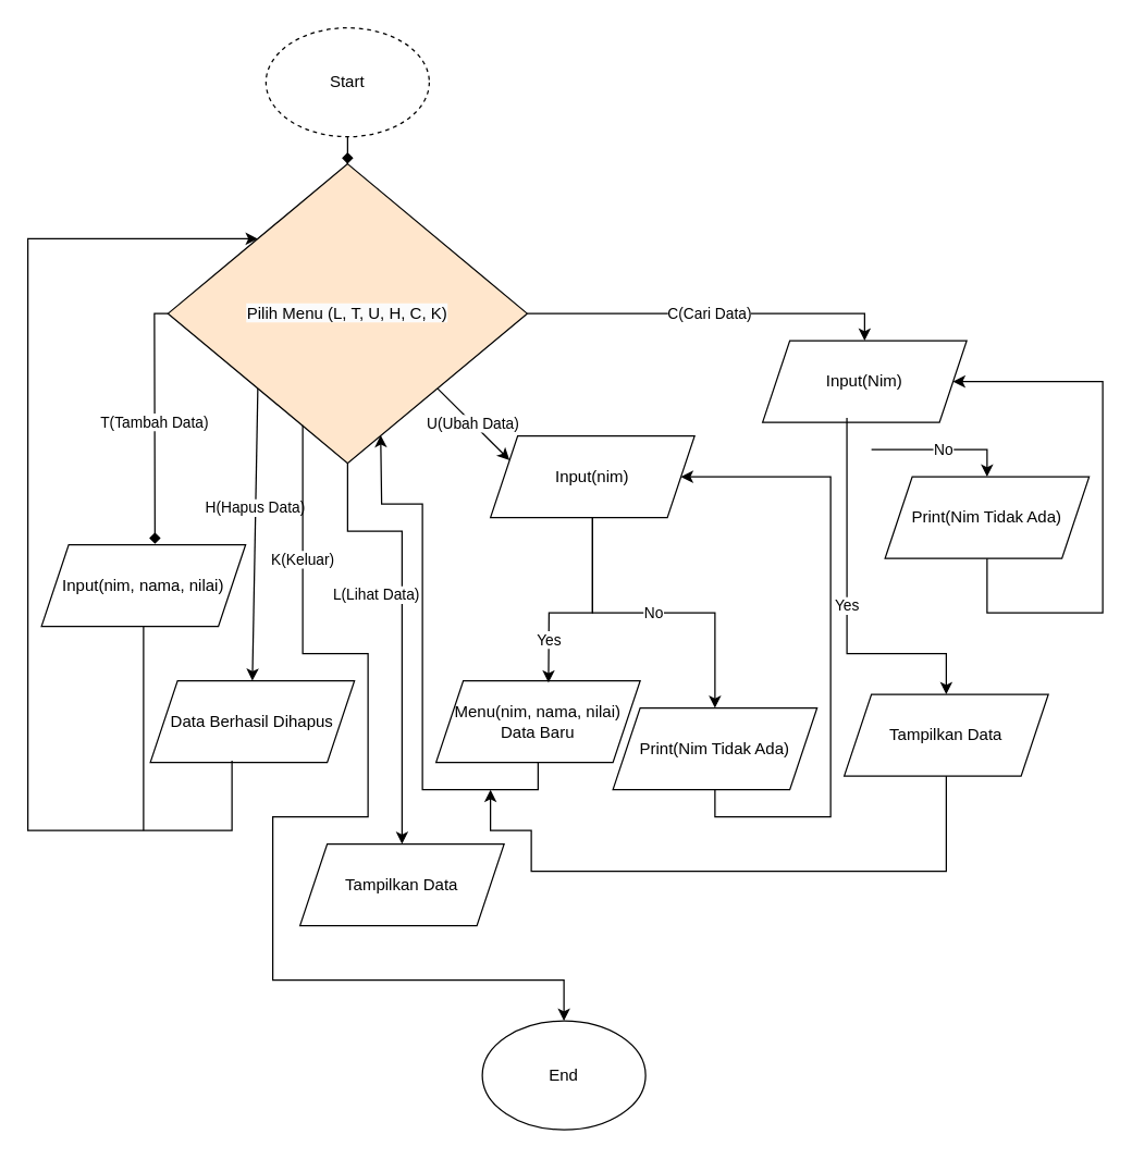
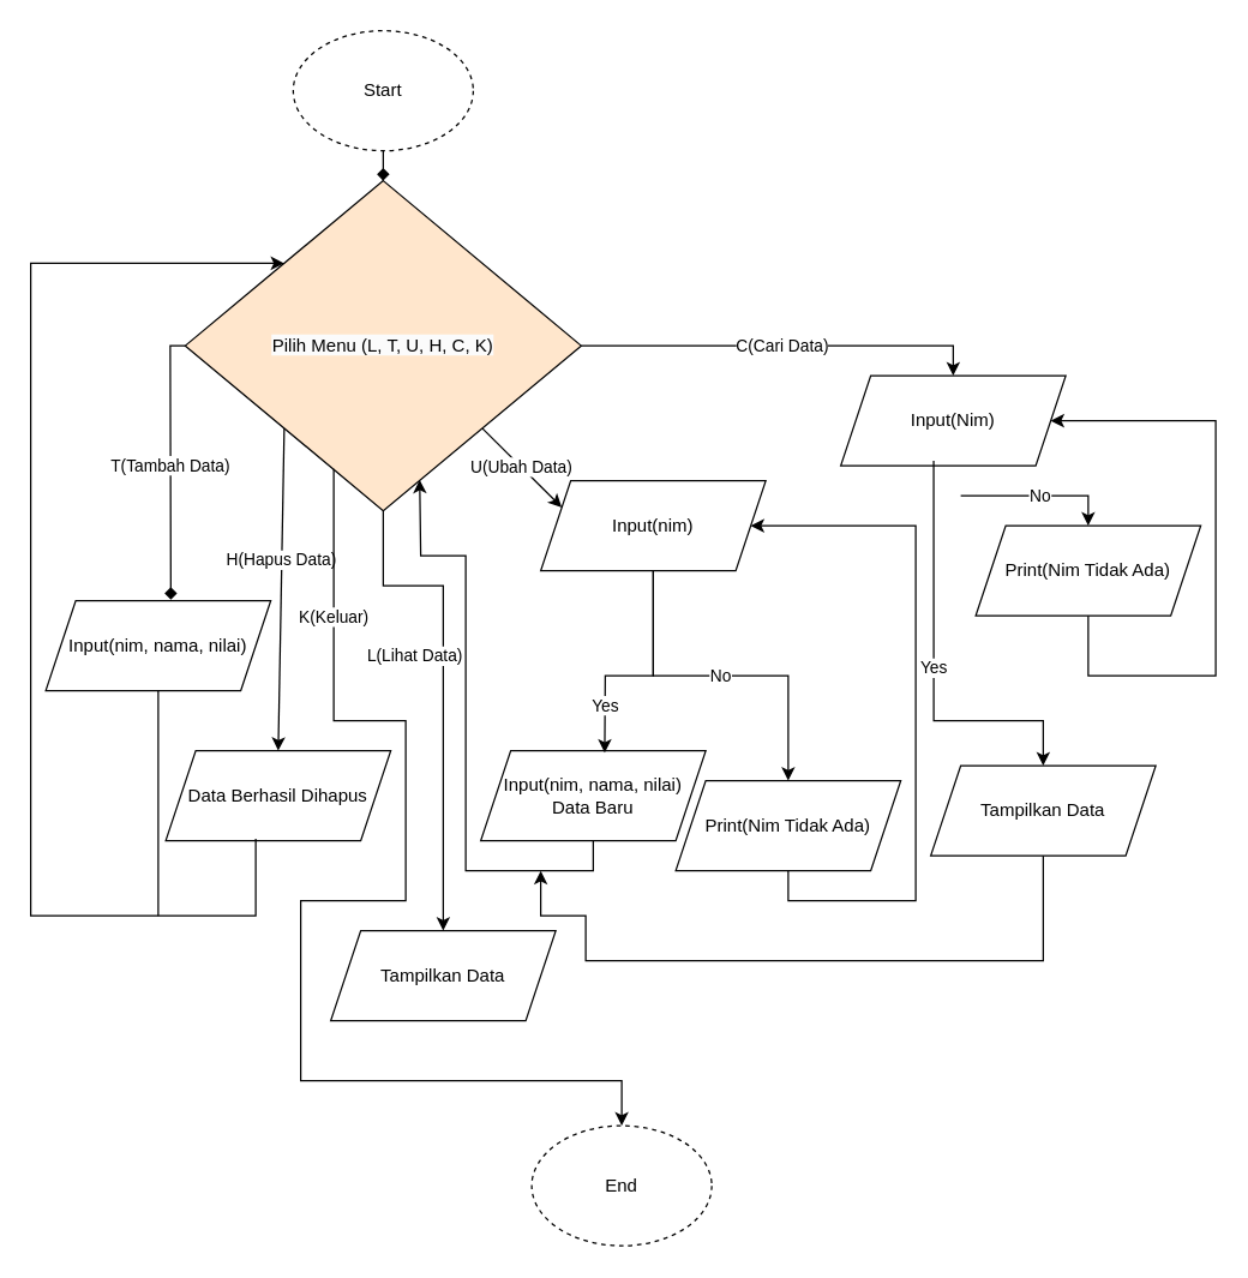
  <mxCell id="0" />
  <mxCell id="1" parent="0" />
  <mxCell id="2" value="" style="edgeStyle=orthogonalEdgeStyle;rounded=0;orthogonalLoop=1;jettySize=auto;html=1;endArrow=diamond;" edge="1" parent="1" source="3" target="4"><mxGeometry relative="1" as="geometry" /></mxCell>
  <mxCell id="3" value="Start" style="ellipse;whiteSpace=wrap;html=1;dashed=1;" vertex="1" parent="1"><mxGeometry x="195" y="20" width="120" height="80" as="geometry" /></mxCell>
  <mxCell id="4" value="&lt;br&gt;&lt;span style=&quot;color: rgb(0, 0, 0); font-family: Helvetica; font-size: 12px; font-style: normal; font-variant-ligatures: normal; font-variant-caps: normal; font-weight: 400; letter-spacing: normal; orphans: 2; text-align: center; text-indent: 0px; text-transform: none; widows: 2; word-spacing: 0px; -webkit-text-stroke-width: 0px; white-space: normal; background-color: rgb(251, 251, 251); text-decoration-thickness: initial; text-decoration-style: initial; text-decoration-color: initial; display: inline !important; float: none;&quot;&gt;Pilih Menu (L, T, U, H, C, K)&lt;/span&gt;&lt;div&gt;&lt;br&gt;&lt;/div&gt;" style="rhombus;whiteSpace=wrap;html=1;fillColor=#ffe6cc;" vertex="1" parent="1"><mxGeometry x="123" y="120" width="264" height="220" as="geometry" /></mxCell>
  <mxCell id="5" style="edgeStyle=orthogonalEdgeStyle;rounded=0;orthogonalLoop=1;jettySize=auto;html=1;exitX=0.5;exitY=1;exitDx=0;exitDy=0;" edge="1" parent="1"><mxGeometry relative="1" as="geometry"><mxPoint x="342" y="570" as="sourcePoint" /><mxPoint x="342" y="570" as="targetPoint" /></mxGeometry></mxCell>
  <mxCell id="6" style="edgeStyle=orthogonalEdgeStyle;rounded=0;orthogonalLoop=1;jettySize=auto;html=1;exitX=0.5;exitY=1;exitDx=0;exitDy=0;" edge="1" parent="1"><mxGeometry relative="1" as="geometry"><mxPoint x="486" y="570" as="sourcePoint" /><mxPoint x="486" y="570" as="targetPoint" /></mxGeometry></mxCell>
  <mxCell id="7" value="Input(nim, nama, nilai)" style="shape=parallelogram;perimeter=parallelogramPerimeter;whiteSpace=wrap;html=1;fixedSize=1;" vertex="1" parent="1"><mxGeometry x="30" y="400" width="150" height="60" as="geometry" /></mxCell>
  <mxCell id="8" value="T(Tambah Data)" style="endArrow=diamond;html=1;rounded=0;exitX=0;exitY=0.5;exitDx=0;exitDy=0;entryX=0.556;entryY=-0.011;entryDx=0;entryDy=0;entryPerimeter=0;" edge="1" parent="1" source="4" target="7"><mxGeometry width="50" height="50" relative="1" as="geometry"><mxPoint x="410" y="340" as="sourcePoint" /><mxPoint x="164" y="402" as="targetPoint" /><Array as="points"><mxPoint x="113" y="230" /></Array></mxGeometry></mxCell>
  <mxCell id="9" value="Tampilkan Data" style="shape=parallelogram;perimeter=parallelogramPerimeter;whiteSpace=wrap;html=1;fixedSize=1;" vertex="1" parent="1"><mxGeometry x="220" y="620" width="150" height="60" as="geometry" /></mxCell>
  <mxCell id="10" value="L(Lihat Data)" style="endArrow=classic;html=1;rounded=0;entryX=0.5;entryY=0;entryDx=0;entryDy=0;exitX=0.5;exitY=1;exitDx=0;exitDy=0;" edge="1" parent="1" source="4" target="9"><mxGeometry x="-0.141" y="-19" width="50" height="50" relative="1" as="geometry"><mxPoint x="410" y="540" as="sourcePoint" /><mxPoint x="460" y="490" as="targetPoint" /><Array as="points"><mxPoint x="255" y="390" /><mxPoint x="295" y="390" /></Array><mxPoint as="offset" /></mxGeometry></mxCell>
  <mxCell id="11" value="No" style="edgeStyle=orthogonalEdgeStyle;rounded=0;orthogonalLoop=1;jettySize=auto;html=1;" edge="1" parent="1" source="12" target="14"><mxGeometry relative="1" as="geometry" /></mxCell>
  <mxCell id="12" value="Input(nim)" style="shape=parallelogram;perimeter=parallelogramPerimeter;whiteSpace=wrap;html=1;fixedSize=1;" vertex="1" parent="1"><mxGeometry x="360" y="320" width="150" height="60" as="geometry" /></mxCell>
  <mxCell id="13" value="U(Ubah Data)" style="endArrow=classic;html=1;rounded=0;entryX=0;entryY=0.25;entryDx=0;entryDy=0;exitX=1;exitY=1;exitDx=0;exitDy=0;" edge="1" parent="1" source="4" target="12"><mxGeometry width="50" height="50" relative="1" as="geometry"><mxPoint x="410" y="340" as="sourcePoint" /><mxPoint x="460" y="290" as="targetPoint" /><Array as="points" /></mxGeometry></mxCell>
  <mxCell id="14" value="Print(Nim Tidak Ada)" style="shape=parallelogram;perimeter=parallelogramPerimeter;whiteSpace=wrap;html=1;fixedSize=1;" vertex="1" parent="1"><mxGeometry x="450" y="520" width="150" height="60" as="geometry" /></mxCell>
- <mxCell id="15" value="Menu(nim, nama, nilai)&lt;div&gt;Data Baru&lt;/div&gt;" style="shape=parallelogram;perimeter=parallelogramPerimeter;whiteSpace=wrap;html=1;fixedSize=1;" vertex="1" parent="1"><mxGeometry x="320" y="500" width="150" height="60" as="geometry" /></mxCell>
+ <mxCell id="15" value="Input(nim, nama, nilai)&lt;div&gt;Data Baru&lt;/div&gt;" style="shape=parallelogram;perimeter=parallelogramPerimeter;whiteSpace=wrap;html=1;fixedSize=1;" vertex="1" parent="1"><mxGeometry x="320" y="500" width="150" height="60" as="geometry" /></mxCell>
  <mxCell id="16" value="Yes" style="endArrow=classic;html=1;rounded=0;entryX=0.551;entryY=0.022;entryDx=0;entryDy=0;exitX=0.5;exitY=1;exitDx=0;exitDy=0;entryPerimeter=0;" edge="1" parent="1" source="12" target="15"><mxGeometry x="0.592" width="50" height="50" relative="1" as="geometry"><mxPoint x="410" y="440" as="sourcePoint" /><mxPoint x="460" y="390" as="targetPoint" /><Array as="points"><mxPoint x="435" y="450" /><mxPoint x="403" y="450" /></Array><mxPoint as="offset" /></mxGeometry></mxCell>
  <mxCell id="17" value="Data Berhasil Dihapus" style="shape=parallelogram;perimeter=parallelogramPerimeter;whiteSpace=wrap;html=1;fixedSize=1;" vertex="1" parent="1"><mxGeometry x="110" y="500" width="150" height="60" as="geometry" /></mxCell>
  <mxCell id="18" value="H(Hapus Data)" style="endArrow=classic;html=1;rounded=0;entryX=0.5;entryY=0;entryDx=0;entryDy=0;exitX=0;exitY=1;exitDx=0;exitDy=0;" edge="1" parent="1" source="4" target="17"><mxGeometry x="-0.181" width="50" height="50" relative="1" as="geometry"><mxPoint x="410" y="540" as="sourcePoint" /><mxPoint x="460" y="490" as="targetPoint" /><Array as="points" /><mxPoint as="offset" /></mxGeometry></mxCell>
  <mxCell id="19" value="" style="endArrow=classic;html=1;rounded=0;entryX=0;entryY=0;entryDx=0;entryDy=0;exitX=0.4;exitY=0.978;exitDx=0;exitDy=0;exitPerimeter=0;" edge="1" parent="1" source="17" target="4"><mxGeometry width="50" height="50" relative="1" as="geometry"><mxPoint x="170" y="570" as="sourcePoint" /><mxPoint x="460" y="490" as="targetPoint" /><Array as="points"><mxPoint x="170" y="610" /><mxPoint x="20" y="610" /><mxPoint x="20" y="175" /></Array></mxGeometry></mxCell>
  <mxCell id="20" value="Input(Nim)" style="shape=parallelogram;perimeter=parallelogramPerimeter;whiteSpace=wrap;html=1;fixedSize=1;" vertex="1" parent="1"><mxGeometry x="560" y="250" width="150" height="60" as="geometry" /></mxCell>
  <mxCell id="21" value="C(Cari Data)" style="endArrow=classic;html=1;rounded=0;entryX=0.5;entryY=0;entryDx=0;entryDy=0;exitX=1;exitY=0.5;exitDx=0;exitDy=0;" edge="1" parent="1" source="4" target="20"><mxGeometry width="50" height="50" relative="1" as="geometry"><mxPoint x="410" y="440" as="sourcePoint" /><mxPoint x="460" y="390" as="targetPoint" /><Array as="points"><mxPoint x="635" y="230" /></Array></mxGeometry></mxCell>
  <mxCell id="22" value="" style="endArrow=classic;html=1;rounded=0;exitX=0.5;exitY=1;exitDx=0;exitDy=0;entryX=1;entryY=0.5;entryDx=0;entryDy=0;" edge="1" parent="1" source="14" target="12"><mxGeometry width="50" height="50" relative="1" as="geometry"><mxPoint x="410" y="440" as="sourcePoint" /><mxPoint x="460" y="390" as="targetPoint" /><Array as="points"><mxPoint x="525" y="600" /><mxPoint x="610" y="600" /><mxPoint x="610" y="350" /></Array></mxGeometry></mxCell>
  <mxCell id="23" value="Print(Nim Tidak Ada)" style="shape=parallelogram;perimeter=parallelogramPerimeter;whiteSpace=wrap;html=1;fixedSize=1;" vertex="1" parent="1"><mxGeometry x="650" y="350" width="150" height="60" as="geometry" /></mxCell>
  <mxCell id="24" value="" style="endArrow=none;html=1;rounded=0;entryX=0.5;entryY=1;entryDx=0;entryDy=0;" edge="1" parent="1" target="7"><mxGeometry width="50" height="50" relative="1" as="geometry"><mxPoint x="105" y="610" as="sourcePoint" /><mxPoint x="370" y="390" as="targetPoint" /></mxGeometry></mxCell>
  <mxCell id="25" value="" style="endArrow=classic;html=1;rounded=0;exitX=0.5;exitY=1;exitDx=0;exitDy=0;entryX=0.592;entryY=0.906;entryDx=0;entryDy=0;entryPerimeter=0;" edge="1" parent="1" source="15" target="4"><mxGeometry width="50" height="50" relative="1" as="geometry"><mxPoint x="320" y="540" as="sourcePoint" /><mxPoint x="370" y="490" as="targetPoint" /><Array as="points"><mxPoint x="395" y="580" /><mxPoint x="310" y="580" /><mxPoint x="310" y="370" /><mxPoint x="280" y="370" /></Array></mxGeometry></mxCell>
  <mxCell id="26" style="edgeStyle=orthogonalEdgeStyle;rounded=0;orthogonalLoop=1;jettySize=auto;html=1;exitX=0.5;exitY=1;exitDx=0;exitDy=0;" edge="1" parent="1" source="9" target="9"><mxGeometry relative="1" as="geometry" /></mxCell>
  <mxCell id="27" value="Tampilkan Data" style="shape=parallelogram;perimeter=parallelogramPerimeter;whiteSpace=wrap;html=1;fixedSize=1;" vertex="1" parent="1"><mxGeometry x="620" y="510" width="150" height="60" as="geometry" /></mxCell>
  <mxCell id="28" value="Yes" style="endArrow=classic;html=1;rounded=0;entryX=0.5;entryY=0;entryDx=0;entryDy=0;exitX=0.413;exitY=0.944;exitDx=0;exitDy=0;exitPerimeter=0;" edge="1" parent="1" source="20" target="27"><mxGeometry width="50" height="50" relative="1" as="geometry"><mxPoint x="630" y="313" as="sourcePoint" /><mxPoint x="370" y="390" as="targetPoint" /><Array as="points"><mxPoint x="622" y="480" /><mxPoint x="695" y="480" /></Array></mxGeometry></mxCell>
  <mxCell id="29" value="" style="endArrow=classic;html=1;rounded=0;entryX=1;entryY=0.5;entryDx=0;entryDy=0;exitX=0.5;exitY=1;exitDx=0;exitDy=0;" edge="1" parent="1" source="23" target="20"><mxGeometry width="50" height="50" relative="1" as="geometry"><mxPoint x="320" y="440" as="sourcePoint" /><mxPoint x="370" y="390" as="targetPoint" /><Array as="points"><mxPoint x="725" y="450" /><mxPoint x="810" y="450" /><mxPoint x="810" y="280" /></Array></mxGeometry></mxCell>
  <mxCell id="30" value="No" style="endArrow=classic;html=1;rounded=0;entryX=0.5;entryY=0;entryDx=0;entryDy=0;" edge="1" parent="1" target="23"><mxGeometry width="50" height="50" relative="1" as="geometry"><mxPoint x="640" y="330" as="sourcePoint" /><mxPoint x="390" y="390" as="targetPoint" /><Array as="points"><mxPoint x="725" y="330" /></Array></mxGeometry></mxCell>
  <mxCell id="31" value="" style="endArrow=classic;html=1;rounded=0;exitX=0.5;exitY=1;exitDx=0;exitDy=0;" edge="1" parent="1" source="27"><mxGeometry width="50" height="50" relative="1" as="geometry"><mxPoint x="390" y="710" as="sourcePoint" /><mxPoint x="360" y="580" as="targetPoint" /><Array as="points"><mxPoint x="695" y="640" /><mxPoint x="390" y="640" /><mxPoint x="390" y="610" /><mxPoint x="360" y="610" /></Array></mxGeometry></mxCell>
  <mxCell id="32" value="K(Keluar)" style="endArrow=classic;html=1;rounded=0;entryX=0.5;entryY=0;entryDx=0;entryDy=0;exitX=0.375;exitY=0.873;exitDx=0;exitDy=0;exitPerimeter=0;" edge="1" parent="1" source="4" target="33"><mxGeometry x="-0.746" width="50" height="50" relative="1" as="geometry"><mxPoint x="350" y="400" as="sourcePoint" /><mxPoint x="405" y="750" as="targetPoint" /><Array as="points"><mxPoint x="222" y="480" /><mxPoint x="270" y="480" /><mxPoint x="270" y="600" /><mxPoint x="200" y="600" /><mxPoint x="200" y="720" /><mxPoint x="414" y="720" /></Array><mxPoint y="1" as="offset" /></mxGeometry></mxCell>
- <mxCell id="33" value="End" style="ellipse;whiteSpace=wrap;html=1;" vertex="1" parent="1"><mxGeometry x="354" y="750" width="120" height="80" as="geometry" /></mxCell>
+ <mxCell id="33" value="End" style="ellipse;whiteSpace=wrap;html=1;dashed=1;" vertex="1" parent="1"><mxGeometry x="354" y="750" width="120" height="80" as="geometry" /></mxCell>
